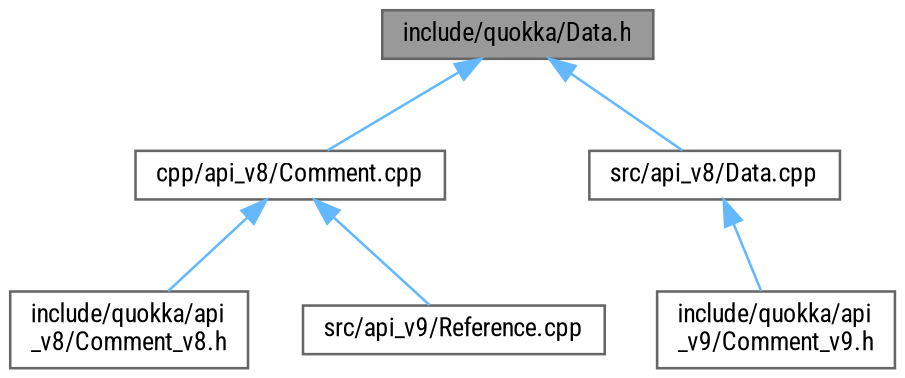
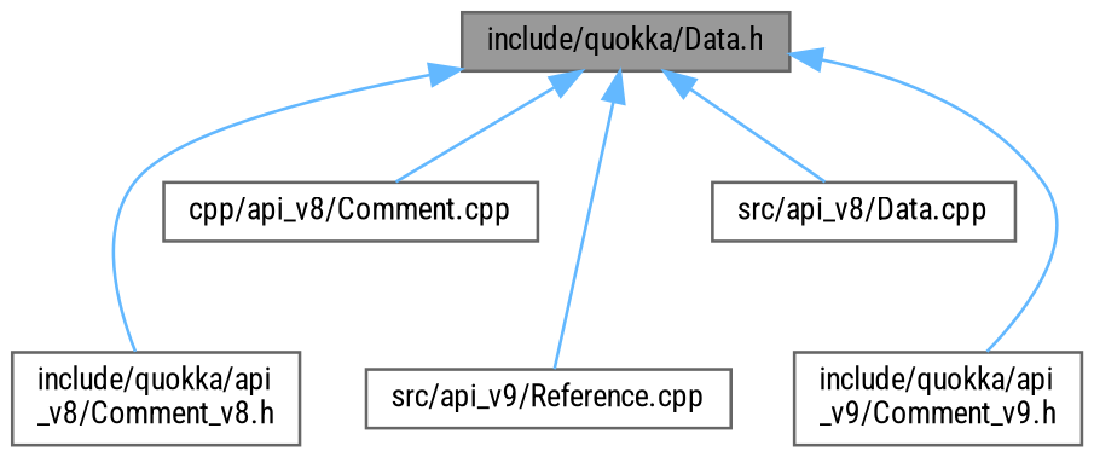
  digraph {
    fontname="Roboto Condensed"
    node [color=grey40 fillcolor=white fontname="Roboto Condensed" fontsize=10 shape=box style=filled]
    edge [color=steelblue1 dir=back fontname="Roboto Condensed" fontsize=10 labelfontname=Helvetica labelfontsize=10 style=solid]
    n1 [color=gray40 fillcolor=grey60 fontcolor=black height=0.2 label="include/quokka/Data.h" width=0.4]
    n2 [height=0.2 label="include/quokka/api\l_v8/Comment_v8.h" width=0.4]
    n3 [height=0.2 label="cpp/api_v8/Comment.cpp" width=0.4]
    n4 [height=0.2 label="src/api_v8/Data.cpp" width=0.4]
    n5 [height=0.2 label="include/quokka/api\l_v9/Comment_v9.h" width=0.4]
    n6 [height=0.2 label="src/api_v9/Reference.cpp" width=0.4]
-   n3 -> n2
+   n1 -> n2
    n1 -> n3
    n1 -> n4
-   n4 -> n5
-   n3 -> n6
+   n1 -> n5
+   n1 -> n6
  }
